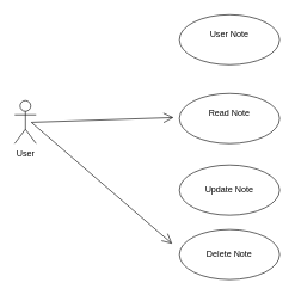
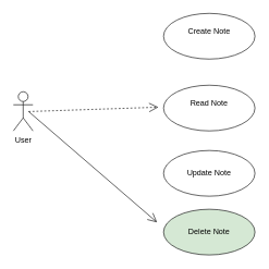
  <mxCell id="0" />
  <mxCell id="1" parent="0" />
  <mxCell id="2" value="Read Note&lt;div&gt;&lt;br&gt;&lt;/div&gt;" style="ellipse;whiteSpace=wrap;html=1;" parent="1" vertex="1"><mxGeometry x="250" y="130" width="140" height="70" as="geometry" /></mxCell>
  <mxCell id="3" value="Update Note" style="ellipse;whiteSpace=wrap;html=1;" parent="1" vertex="1"><mxGeometry x="250" y="230" width="140" height="70" as="geometry" /></mxCell>
- <mxCell id="4" value="Delete Note" style="ellipse;whiteSpace=wrap;html=1;" parent="1" vertex="1"><mxGeometry x="250" y="320" width="140" height="70" as="geometry" /></mxCell>
- <mxCell id="5" value="User Note&lt;div&gt;&lt;br&gt;&lt;/div&gt;" style="ellipse;whiteSpace=wrap;html=1;" parent="1" vertex="1"><mxGeometry x="250" y="20" width="140" height="70" as="geometry" /></mxCell>
+ <mxCell id="4" value="Delete Note" style="ellipse;whiteSpace=wrap;html=1;fillColor=#d5e8d4;" parent="1" vertex="1"><mxGeometry x="250" y="320" width="140" height="70" as="geometry" /></mxCell>
+ <mxCell id="5" value="Create Note&lt;div&gt;&lt;br&gt;&lt;/div&gt;" style="ellipse;whiteSpace=wrap;html=1;" parent="1" vertex="1"><mxGeometry x="250" y="20" width="140" height="70" as="geometry" /></mxCell>
  <mxCell id="6" value="User&lt;div&gt;&lt;br&gt;&lt;/div&gt;" style="shape=umlActor;verticalLabelPosition=bottom;verticalAlign=top;html=1;" parent="1" vertex="1"><mxGeometry x="20" y="140" width="30" height="60" as="geometry" /></mxCell>
- <mxCell id="7" value="" style="endArrow=open;endFill=1;endSize=12;html=1;rounded=0;entryX=-0.057;entryY=0.481;entryDx=0;entryDy=0;entryPerimeter=0;exitX=0.778;exitY=0.506;exitDx=0;exitDy=0;exitPerimeter=0;" parent="1" source="6" target="2" edge="1"><mxGeometry width="160" relative="1" as="geometry"><mxPoint x="70" y="170" as="sourcePoint" /><mxPoint x="262" y="80" as="targetPoint" /></mxGeometry></mxCell>
+ <mxCell id="7" value="" style="endArrow=open;endFill=1;endSize=12;html=1;rounded=0;entryX=-0.057;entryY=0.481;entryDx=0;entryDy=0;entryPerimeter=0;exitX=0.778;exitY=0.506;exitDx=0;exitDy=0;exitPerimeter=0;dashed=1;" parent="1" source="6" target="2" edge="1"><mxGeometry width="160" relative="1" as="geometry"><mxPoint x="70" y="170" as="sourcePoint" /><mxPoint x="262" y="80" as="targetPoint" /></mxGeometry></mxCell>
  <mxCell id="8" value="" style="endArrow=open;endFill=1;endSize=12;html=1;rounded=0;exitX=0.778;exitY=0.506;exitDx=0;exitDy=0;exitPerimeter=0;" parent="1" source="6" edge="1"><mxGeometry width="160" relative="1" as="geometry"><mxPoint x="60" y="186" as="sourcePoint" /><mxPoint x="240" y="340" as="targetPoint" /></mxGeometry></mxCell>
